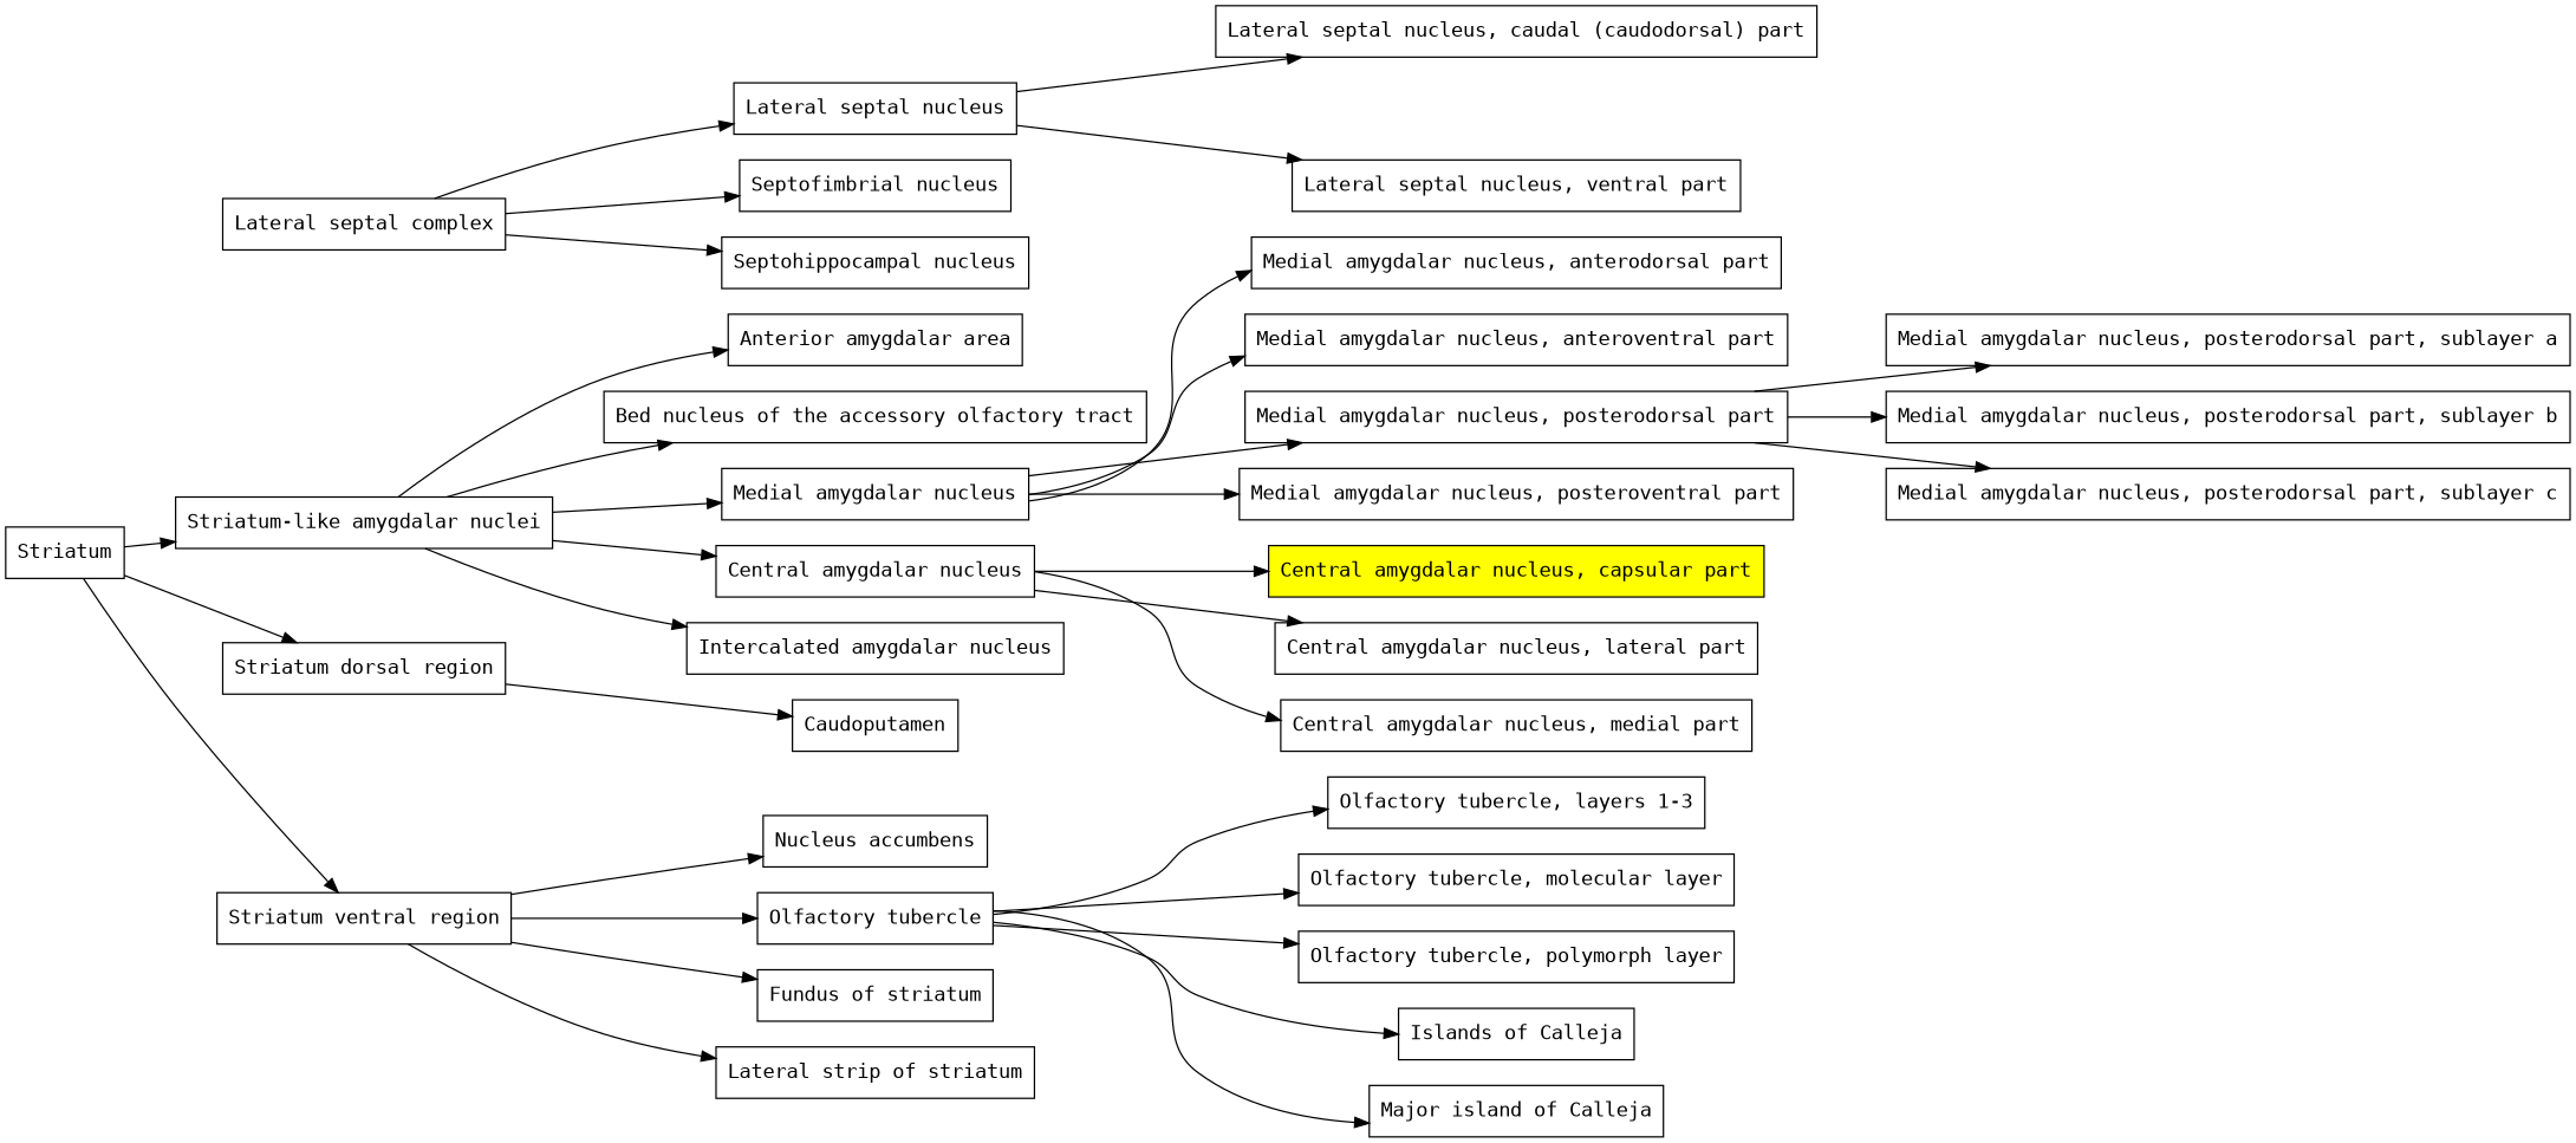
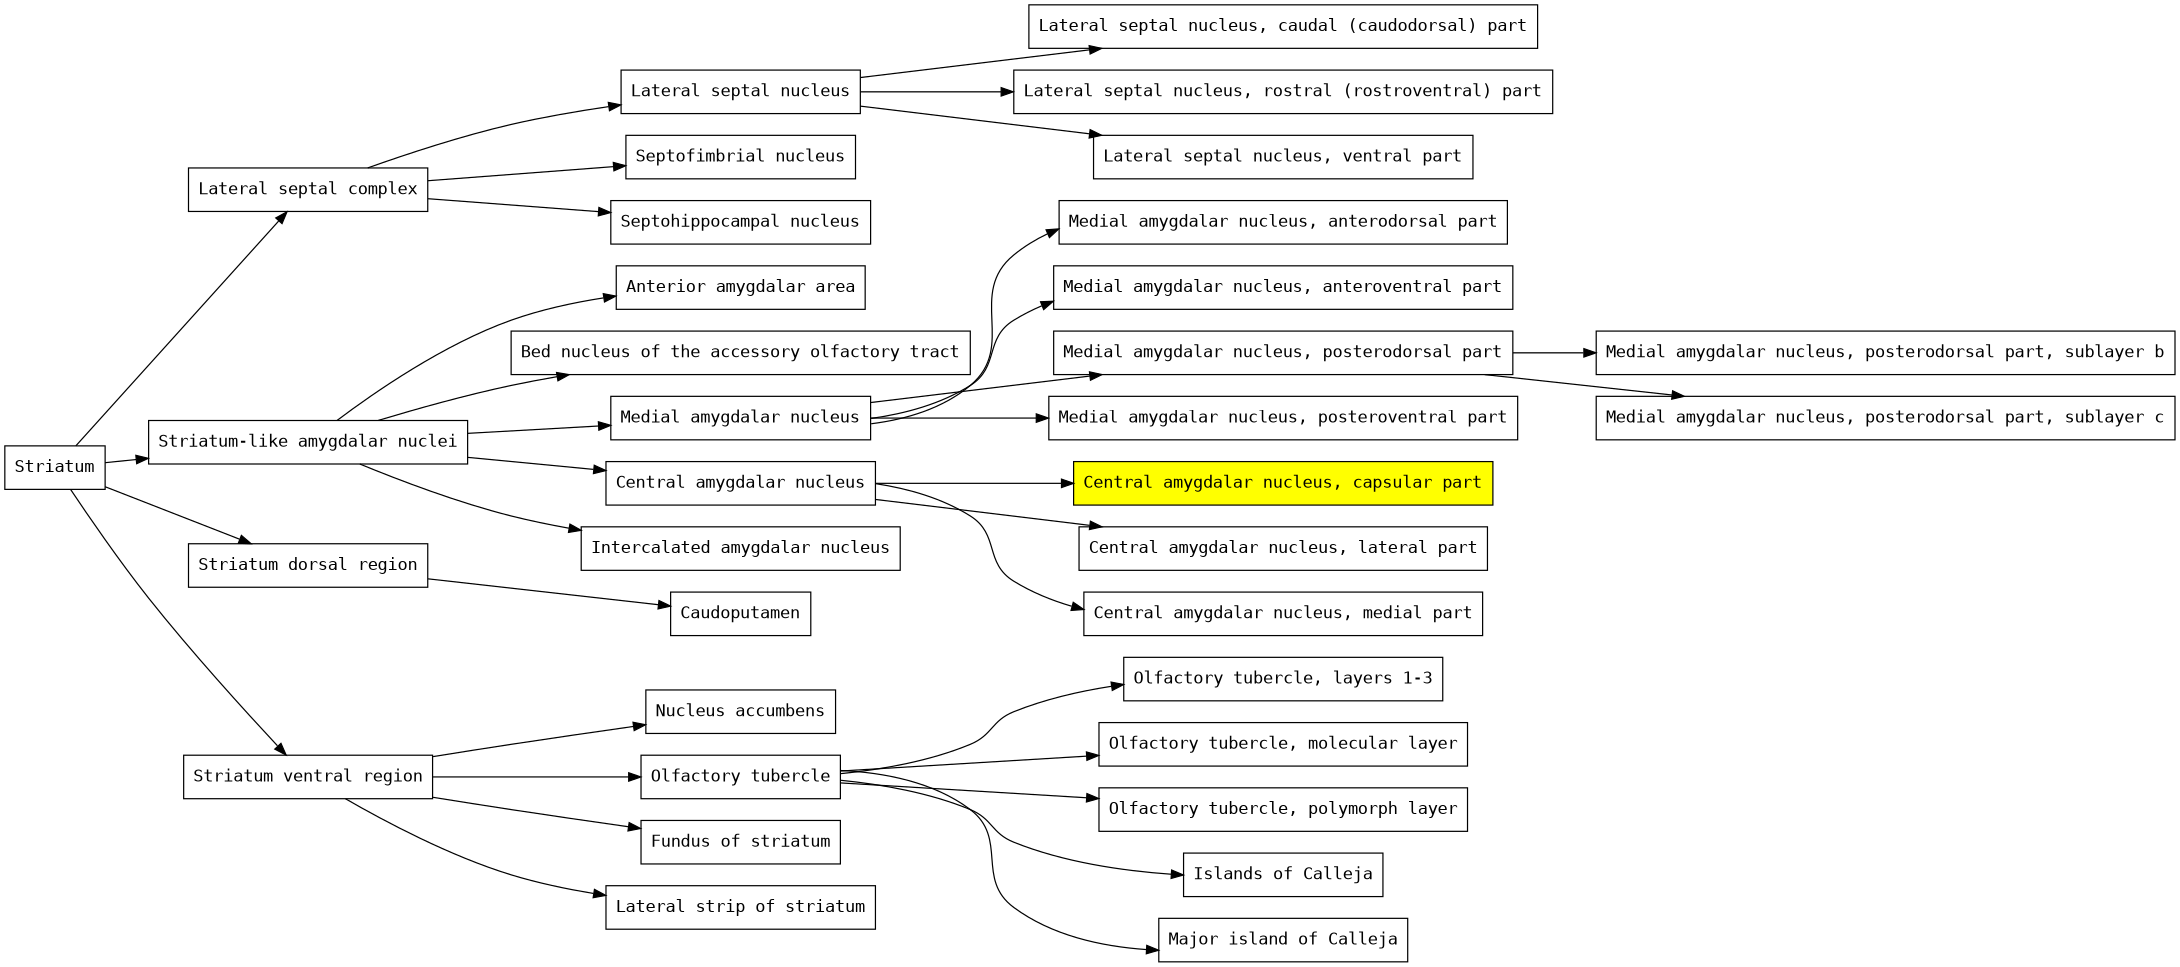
  digraph {
    fontname="DejaVu Sans Mono"
    rankdir=LR
    node [fontname="DejaVu Sans Mono" shape=box]
    edge [fontname="DejaVu Sans Mono"]
    Striatum
    "Lateral septal complex"
    "Striatum-like amygdalar nuclei"
    "Striatum dorsal region"
    "Striatum ventral region"
    "Lateral septal nucleus"
    "Septofimbrial nucleus"
    "Septohippocampal nucleus"
    "Anterior amygdalar area"
    "Bed nucleus of the accessory olfactory tract"
    "Medial amygdalar nucleus"
    "Central amygdalar nucleus"
    "Intercalated amygdalar nucleus"
    Caudoputamen
    "Nucleus accumbens"
    "Olfactory tubercle"
    "Fundus of striatum"
    "Lateral strip of striatum"
    "Lateral septal nucleus, caudal (caudodorsal) part"
+   "Lateral septal nucleus, rostral (rostroventral) part"
    "Lateral septal nucleus, ventral part"
    "Medial amygdalar nucleus, anterodorsal part"
    "Medial amygdalar nucleus, anteroventral part"
    "Medial amygdalar nucleus, posterodorsal part"
    "Medial amygdalar nucleus, posteroventral part"
    "Central amygdalar nucleus, capsular part" [fillcolor=yellow style=filled]
    "Central amygdalar nucleus, lateral part"
    "Central amygdalar nucleus, medial part"
-   "Medial amygdalar nucleus, posterodorsal part, sublayer a"
    "Medial amygdalar nucleus, posterodorsal part, sublayer b"
    "Medial amygdalar nucleus, posterodorsal part, sublayer c"
    "Olfactory tubercle, layers 1-3"
    "Olfactory tubercle, molecular layer"
    "Olfactory tubercle, polymorph layer"
    "Islands of Calleja"
    "Major island of Calleja"
+   Striatum -> "Lateral septal complex"
    Striatum -> "Striatum-like amygdalar nuclei"
    Striatum -> "Striatum dorsal region"
    Striatum -> "Striatum ventral region"
    "Lateral septal complex" -> "Lateral septal nucleus"
    "Lateral septal complex" -> "Septofimbrial nucleus"
    "Lateral septal complex" -> "Septohippocampal nucleus"
    "Striatum-like amygdalar nuclei" -> "Anterior amygdalar area"
    "Striatum-like amygdalar nuclei" -> "Bed nucleus of the accessory olfactory tract"
    "Striatum-like amygdalar nuclei" -> "Medial amygdalar nucleus"
    "Striatum-like amygdalar nuclei" -> "Central amygdalar nucleus"
    "Striatum-like amygdalar nuclei" -> "Intercalated amygdalar nucleus"
    "Striatum dorsal region" -> Caudoputamen
    "Striatum ventral region" -> "Nucleus accumbens"
    "Striatum ventral region" -> "Olfactory tubercle"
    "Striatum ventral region" -> "Fundus of striatum"
    "Striatum ventral region" -> "Lateral strip of striatum"
    "Lateral septal nucleus" -> "Lateral septal nucleus, caudal (caudodorsal) part"
+   "Lateral septal nucleus" -> "Lateral septal nucleus, rostral (rostroventral) part"
    "Lateral septal nucleus" -> "Lateral septal nucleus, ventral part"
    "Medial amygdalar nucleus" -> "Medial amygdalar nucleus, anterodorsal part"
    "Medial amygdalar nucleus" -> "Medial amygdalar nucleus, anteroventral part"
    "Medial amygdalar nucleus" -> "Medial amygdalar nucleus, posterodorsal part"
    "Medial amygdalar nucleus" -> "Medial amygdalar nucleus, posteroventral part"
    "Central amygdalar nucleus" -> "Central amygdalar nucleus, capsular part"
    "Central amygdalar nucleus" -> "Central amygdalar nucleus, lateral part"
    "Central amygdalar nucleus" -> "Central amygdalar nucleus, medial part"
    "Olfactory tubercle" -> "Olfactory tubercle, layers 1-3"
    "Olfactory tubercle" -> "Olfactory tubercle, molecular layer"
    "Olfactory tubercle" -> "Olfactory tubercle, polymorph layer"
    "Olfactory tubercle" -> "Islands of Calleja"
    "Olfactory tubercle" -> "Major island of Calleja"
-   "Medial amygdalar nucleus, posterodorsal part" -> "Medial amygdalar nucleus, posterodorsal part, sublayer a"
    "Medial amygdalar nucleus, posterodorsal part" -> "Medial amygdalar nucleus, posterodorsal part, sublayer b"
    "Medial amygdalar nucleus, posterodorsal part" -> "Medial amygdalar nucleus, posterodorsal part, sublayer c"
  }
